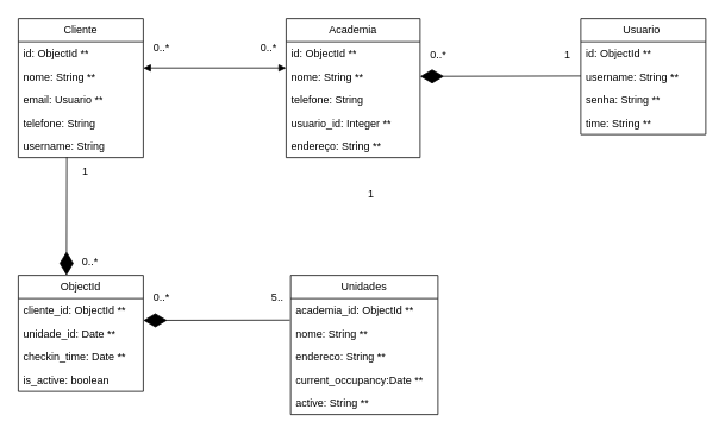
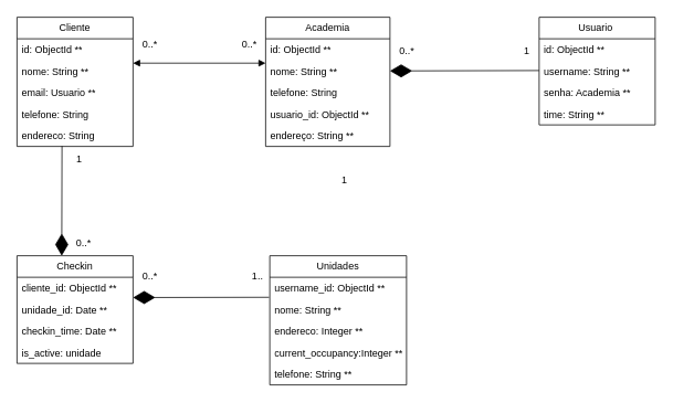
  <mxCell id="0" />
  <mxCell id="1" parent="0" />
  <mxCell id="2" value="Usuario&amp;nbsp;" style="swimlane;fontStyle=0;childLayout=stackLayout;horizontal=1;startSize=26;fillColor=none;horizontalStack=0;resizeParent=1;resizeParentMax=0;resizeLast=0;collapsible=1;marginBottom=0;whiteSpace=wrap;html=1;" parent="1" vertex="1"><mxGeometry x="650" y="20" width="140" height="130" as="geometry" /></mxCell>
  <mxCell id="3" value="id: ObjectId&amp;nbsp;&lt;span style=&quot;color: rgb(0, 0, 0);&quot;&gt;**&lt;/span&gt;" style="text;strokeColor=none;fillColor=none;align=left;verticalAlign=top;spacingLeft=4;spacingRight=4;overflow=hidden;rotatable=0;points=[[0,0.5],[1,0.5]];portConstraint=eastwest;whiteSpace=wrap;html=1;" parent="2" vertex="1"><mxGeometry y="26" width="140" height="26" as="geometry" /></mxCell>
  <mxCell id="4" value="username: String&amp;nbsp;&lt;span style=&quot;color: rgb(0, 0, 0);&quot;&gt;**&lt;/span&gt;" style="text;strokeColor=none;fillColor=none;align=left;verticalAlign=top;spacingLeft=4;spacingRight=4;overflow=hidden;rotatable=0;points=[[0,0.5],[1,0.5]];portConstraint=eastwest;whiteSpace=wrap;html=1;" parent="2" vertex="1"><mxGeometry y="52" width="140" height="26" as="geometry" /></mxCell>
- <mxCell id="5" value="senha: String&amp;nbsp;&lt;span style=&quot;color: rgb(0, 0, 0);&quot;&gt;**&lt;/span&gt;" style="text;strokeColor=none;fillColor=none;align=left;verticalAlign=top;spacingLeft=4;spacingRight=4;overflow=hidden;rotatable=0;points=[[0,0.5],[1,0.5]];portConstraint=eastwest;whiteSpace=wrap;html=1;" parent="2" vertex="1"><mxGeometry y="78" width="140" height="26" as="geometry" /></mxCell>
+ <mxCell id="5" value="senha: Academia&amp;nbsp;&lt;span style=&quot;color: rgb(0, 0, 0);&quot;&gt;**&lt;/span&gt;" style="text;strokeColor=none;fillColor=none;align=left;verticalAlign=top;spacingLeft=4;spacingRight=4;overflow=hidden;rotatable=0;points=[[0,0.5],[1,0.5]];portConstraint=eastwest;whiteSpace=wrap;html=1;" parent="2" vertex="1"><mxGeometry y="78" width="140" height="26" as="geometry" /></mxCell>
  <mxCell id="6" value="time: String&amp;nbsp;&lt;span style=&quot;color: rgb(0, 0, 0);&quot;&gt;**&lt;/span&gt;" style="text;strokeColor=none;fillColor=none;align=left;verticalAlign=top;spacingLeft=4;spacingRight=4;overflow=hidden;rotatable=0;points=[[0,0.5],[1,0.5]];portConstraint=eastwest;whiteSpace=wrap;html=1;" parent="2" vertex="1"><mxGeometry y="104" width="140" height="26" as="geometry" /></mxCell>
  <mxCell id="7" value="Cliente" style="swimlane;fontStyle=0;childLayout=stackLayout;horizontal=1;startSize=26;fillColor=none;horizontalStack=0;resizeParent=1;resizeParentMax=0;resizeLast=0;collapsible=1;marginBottom=0;whiteSpace=wrap;html=1;" parent="1" vertex="1"><mxGeometry x="20" y="20" width="140" height="156" as="geometry" /></mxCell>
  <mxCell id="8" value="id: ObjectId **" style="text;strokeColor=none;fillColor=none;align=left;verticalAlign=top;spacingLeft=4;spacingRight=4;overflow=hidden;rotatable=0;points=[[0,0.5],[1,0.5]];portConstraint=eastwest;whiteSpace=wrap;html=1;" parent="7" vertex="1"><mxGeometry y="26" width="140" height="26" as="geometry" /></mxCell>
  <mxCell id="9" value="nome: String **" style="text;strokeColor=none;fillColor=none;align=left;verticalAlign=top;spacingLeft=4;spacingRight=4;overflow=hidden;rotatable=0;points=[[0,0.5],[1,0.5]];portConstraint=eastwest;whiteSpace=wrap;html=1;" parent="7" vertex="1"><mxGeometry y="52" width="140" height="26" as="geometry" /></mxCell>
  <mxCell id="10" value="email: Usuario **" style="text;strokeColor=none;fillColor=none;align=left;verticalAlign=top;spacingLeft=4;spacingRight=4;overflow=hidden;rotatable=0;points=[[0,0.5],[1,0.5]];portConstraint=eastwest;whiteSpace=wrap;html=1;" parent="7" vertex="1"><mxGeometry y="78" width="140" height="26" as="geometry" /></mxCell>
  <mxCell id="11" value="telefone: String" style="text;strokeColor=none;fillColor=none;align=left;verticalAlign=top;spacingLeft=4;spacingRight=4;overflow=hidden;rotatable=0;points=[[0,0.5],[1,0.5]];portConstraint=eastwest;whiteSpace=wrap;html=1;" parent="7" vertex="1"><mxGeometry y="104" width="140" height="26" as="geometry" /></mxCell>
- <mxCell id="12" value="username: String" style="text;strokeColor=none;fillColor=none;align=left;verticalAlign=top;spacingLeft=4;spacingRight=4;overflow=hidden;rotatable=0;points=[[0,0.5],[1,0.5]];portConstraint=eastwest;whiteSpace=wrap;html=1;" parent="7" vertex="1"><mxGeometry y="130" width="140" height="26" as="geometry" /></mxCell>
+ <mxCell id="12" value="endereco: String" style="text;strokeColor=none;fillColor=none;align=left;verticalAlign=top;spacingLeft=4;spacingRight=4;overflow=hidden;rotatable=0;points=[[0,0.5],[1,0.5]];portConstraint=eastwest;whiteSpace=wrap;html=1;" parent="7" vertex="1"><mxGeometry y="130" width="140" height="26" as="geometry" /></mxCell>
  <mxCell id="13" value="Academia" style="swimlane;fontStyle=0;childLayout=stackLayout;horizontal=1;startSize=26;fillColor=none;horizontalStack=0;resizeParent=1;resizeParentMax=0;resizeLast=0;collapsible=1;marginBottom=0;whiteSpace=wrap;html=1;" parent="1" vertex="1"><mxGeometry x="320" y="20" width="150" height="156" as="geometry" /></mxCell>
  <mxCell id="14" value="id: ObjectId&amp;nbsp;&lt;span style=&quot;color: rgb(0, 0, 0);&quot;&gt;**&lt;/span&gt;" style="text;strokeColor=none;fillColor=none;align=left;verticalAlign=top;spacingLeft=4;spacingRight=4;overflow=hidden;rotatable=0;points=[[0,0.5],[1,0.5]];portConstraint=eastwest;whiteSpace=wrap;html=1;" parent="13" vertex="1"><mxGeometry y="26" width="150" height="26" as="geometry" /></mxCell>
  <mxCell id="15" value="nome: String&amp;nbsp;&lt;span style=&quot;color: rgb(0, 0, 0);&quot;&gt;**&lt;/span&gt;" style="text;strokeColor=none;fillColor=none;align=left;verticalAlign=top;spacingLeft=4;spacingRight=4;overflow=hidden;rotatable=0;points=[[0,0.5],[1,0.5]];portConstraint=eastwest;whiteSpace=wrap;html=1;" parent="13" vertex="1"><mxGeometry y="52" width="150" height="26" as="geometry" /></mxCell>
  <mxCell id="16" value="telefone: String" style="text;strokeColor=none;fillColor=none;align=left;verticalAlign=top;spacingLeft=4;spacingRight=4;overflow=hidden;rotatable=0;points=[[0,0.5],[1,0.5]];portConstraint=eastwest;whiteSpace=wrap;html=1;" parent="13" vertex="1"><mxGeometry y="78" width="150" height="26" as="geometry" /></mxCell>
- <mxCell id="17" value="usuario_id: Integer&amp;nbsp;&lt;span style=&quot;color: rgb(0, 0, 0);&quot;&gt;**&lt;/span&gt;" style="text;strokeColor=none;fillColor=none;align=left;verticalAlign=top;spacingLeft=4;spacingRight=4;overflow=hidden;rotatable=0;points=[[0,0.5],[1,0.5]];portConstraint=eastwest;whiteSpace=wrap;html=1;" parent="13" vertex="1"><mxGeometry y="104" width="150" height="26" as="geometry" /></mxCell>
+ <mxCell id="17" value="usuario_id: ObjectId&amp;nbsp;&lt;span style=&quot;color: rgb(0, 0, 0);&quot;&gt;**&lt;/span&gt;" style="text;strokeColor=none;fillColor=none;align=left;verticalAlign=top;spacingLeft=4;spacingRight=4;overflow=hidden;rotatable=0;points=[[0,0.5],[1,0.5]];portConstraint=eastwest;whiteSpace=wrap;html=1;" parent="13" vertex="1"><mxGeometry y="104" width="150" height="26" as="geometry" /></mxCell>
  <mxCell id="18" value="endereço: String&amp;nbsp;&lt;span style=&quot;color: rgb(0, 0, 0);&quot;&gt;**&lt;/span&gt;" style="text;strokeColor=none;fillColor=none;align=left;verticalAlign=top;spacingLeft=4;spacingRight=4;overflow=hidden;rotatable=0;points=[[0,0.5],[1,0.5]];portConstraint=eastwest;whiteSpace=wrap;html=1;" parent="13" vertex="1"><mxGeometry y="130" width="150" height="26" as="geometry" /></mxCell>
- <mxCell id="19" value="ObjectId" style="swimlane;fontStyle=0;childLayout=stackLayout;horizontal=1;startSize=26;fillColor=none;horizontalStack=0;resizeParent=1;resizeParentMax=0;resizeLast=0;collapsible=1;marginBottom=0;whiteSpace=wrap;html=1;" parent="1" vertex="1"><mxGeometry x="20" y="308" width="140" height="130" as="geometry" /></mxCell>
+ <mxCell id="19" value="Checkin" style="swimlane;fontStyle=0;childLayout=stackLayout;horizontal=1;startSize=26;fillColor=none;horizontalStack=0;resizeParent=1;resizeParentMax=0;resizeLast=0;collapsible=1;marginBottom=0;whiteSpace=wrap;html=1;" parent="1" vertex="1"><mxGeometry x="20" y="308" width="140" height="130" as="geometry" /></mxCell>
  <mxCell id="20" value="cliente_id: ObjectId&amp;nbsp;&lt;span style=&quot;color: rgb(0, 0, 0);&quot;&gt;**&lt;/span&gt;" style="text;strokeColor=none;fillColor=none;align=left;verticalAlign=top;spacingLeft=4;spacingRight=4;overflow=hidden;rotatable=0;points=[[0,0.5],[1,0.5]];portConstraint=eastwest;whiteSpace=wrap;html=1;" parent="19" vertex="1"><mxGeometry y="26" width="140" height="26" as="geometry" /></mxCell>
  <mxCell id="21" value="unidade_id: Date&amp;nbsp;&lt;span style=&quot;color: rgb(0, 0, 0);&quot;&gt;**&lt;/span&gt;" style="text;strokeColor=none;fillColor=none;align=left;verticalAlign=top;spacingLeft=4;spacingRight=4;overflow=hidden;rotatable=0;points=[[0,0.5],[1,0.5]];portConstraint=eastwest;whiteSpace=wrap;html=1;" parent="19" vertex="1"><mxGeometry y="52" width="140" height="26" as="geometry" /></mxCell>
  <mxCell id="22" value="checkin_time: Date&amp;nbsp;&lt;span style=&quot;color: rgb(0, 0, 0);&quot;&gt;**&lt;/span&gt;" style="text;strokeColor=none;fillColor=none;align=left;verticalAlign=top;spacingLeft=4;spacingRight=4;overflow=hidden;rotatable=0;points=[[0,0.5],[1,0.5]];portConstraint=eastwest;whiteSpace=wrap;html=1;" parent="19" vertex="1"><mxGeometry y="78" width="140" height="26" as="geometry" /></mxCell>
- <mxCell id="23" value="is_active: boolean" style="text;strokeColor=none;fillColor=none;align=left;verticalAlign=top;spacingLeft=4;spacingRight=4;overflow=hidden;rotatable=0;points=[[0,0.5],[1,0.5]];portConstraint=eastwest;whiteSpace=wrap;html=1;" parent="19" vertex="1"><mxGeometry y="104" width="140" height="26" as="geometry" /></mxCell>
+ <mxCell id="23" value="is_active: unidade" style="text;strokeColor=none;fillColor=none;align=left;verticalAlign=top;spacingLeft=4;spacingRight=4;overflow=hidden;rotatable=0;points=[[0,0.5],[1,0.5]];portConstraint=eastwest;whiteSpace=wrap;html=1;" parent="19" vertex="1"><mxGeometry y="104" width="140" height="26" as="geometry" /></mxCell>
  <mxCell id="24" value="Unidades" style="swimlane;fontStyle=0;childLayout=stackLayout;horizontal=1;startSize=26;fillColor=none;horizontalStack=0;resizeParent=1;resizeParentMax=0;resizeLast=0;collapsible=1;marginBottom=0;whiteSpace=wrap;html=1;" vertex="1" parent="1"><mxGeometry x="325" y="308" width="165" height="156" as="geometry" /></mxCell>
- <mxCell id="25" value="academia_id: ObjectId&amp;nbsp;&lt;span style=&quot;color: rgb(0, 0, 0);&quot;&gt;**&lt;/span&gt;" style="text;strokeColor=none;fillColor=none;align=left;verticalAlign=top;spacingLeft=4;spacingRight=4;overflow=hidden;rotatable=0;points=[[0,0.5],[1,0.5]];portConstraint=eastwest;whiteSpace=wrap;html=1;" vertex="1" parent="24"><mxGeometry y="26" width="165" height="26" as="geometry" /></mxCell>
+ <mxCell id="25" value="username_id: ObjectId&amp;nbsp;&lt;span style=&quot;color: rgb(0, 0, 0);&quot;&gt;**&lt;/span&gt;" style="text;strokeColor=none;fillColor=none;align=left;verticalAlign=top;spacingLeft=4;spacingRight=4;overflow=hidden;rotatable=0;points=[[0,0.5],[1,0.5]];portConstraint=eastwest;whiteSpace=wrap;html=1;" vertex="1" parent="24"><mxGeometry y="26" width="165" height="26" as="geometry" /></mxCell>
  <mxCell id="26" value="nome: String&amp;nbsp;&lt;span style=&quot;color: rgb(0, 0, 0);&quot;&gt;**&lt;/span&gt;" style="text;strokeColor=none;fillColor=none;align=left;verticalAlign=top;spacingLeft=4;spacingRight=4;overflow=hidden;rotatable=0;points=[[0,0.5],[1,0.5]];portConstraint=eastwest;whiteSpace=wrap;html=1;" vertex="1" parent="24"><mxGeometry y="52" width="165" height="26" as="geometry" /></mxCell>
- <mxCell id="27" value="endereco: String&amp;nbsp;&lt;span style=&quot;color: rgb(0, 0, 0);&quot;&gt;**&lt;/span&gt;" style="text;strokeColor=none;fillColor=none;align=left;verticalAlign=top;spacingLeft=4;spacingRight=4;overflow=hidden;rotatable=0;points=[[0,0.5],[1,0.5]];portConstraint=eastwest;whiteSpace=wrap;html=1;" vertex="1" parent="24"><mxGeometry y="78" width="165" height="26" as="geometry" /></mxCell>
- <mxCell id="28" value="&lt;span style=&quot;color: rgb(0, 0, 0);&quot;&gt;current_occupancy:Date&amp;nbsp;&lt;/span&gt;&lt;span style=&quot;scrollbar-color: rgb(226, 226, 226) rgb(251, 251, 251); color: rgb(0, 0, 0);&quot;&gt;**&lt;/span&gt;" style="text;strokeColor=none;fillColor=none;align=left;verticalAlign=top;spacingLeft=4;spacingRight=4;overflow=hidden;rotatable=0;points=[[0,0.5],[1,0.5]];portConstraint=eastwest;whiteSpace=wrap;html=1;" vertex="1" parent="24"><mxGeometry y="104" width="165" height="26" as="geometry" /></mxCell>
- <mxCell id="29" value="active: String&amp;nbsp;&lt;span style=&quot;color: rgb(0, 0, 0);&quot;&gt;**&lt;/span&gt;" style="text;strokeColor=none;fillColor=none;align=left;verticalAlign=top;spacingLeft=4;spacingRight=4;overflow=hidden;rotatable=0;points=[[0,0.5],[1,0.5]];portConstraint=eastwest;whiteSpace=wrap;html=1;" vertex="1" parent="24"><mxGeometry y="130" width="165" height="26" as="geometry" /></mxCell>
+ <mxCell id="27" value="endereco: Integer&amp;nbsp;&lt;span style=&quot;color: rgb(0, 0, 0);&quot;&gt;**&lt;/span&gt;" style="text;strokeColor=none;fillColor=none;align=left;verticalAlign=top;spacingLeft=4;spacingRight=4;overflow=hidden;rotatable=0;points=[[0,0.5],[1,0.5]];portConstraint=eastwest;whiteSpace=wrap;html=1;" vertex="1" parent="24"><mxGeometry y="78" width="165" height="26" as="geometry" /></mxCell>
+ <mxCell id="28" value="&lt;span style=&quot;color: rgb(0, 0, 0);&quot;&gt;current_occupancy:Integer&amp;nbsp;&lt;/span&gt;&lt;span style=&quot;scrollbar-color: rgb(226, 226, 226) rgb(251, 251, 251); color: rgb(0, 0, 0);&quot;&gt;**&lt;/span&gt;" style="text;strokeColor=none;fillColor=none;align=left;verticalAlign=top;spacingLeft=4;spacingRight=4;overflow=hidden;rotatable=0;points=[[0,0.5],[1,0.5]];portConstraint=eastwest;whiteSpace=wrap;html=1;" vertex="1" parent="24"><mxGeometry y="104" width="165" height="26" as="geometry" /></mxCell>
+ <mxCell id="29" value="telefone: String&amp;nbsp;&lt;span style=&quot;color: rgb(0, 0, 0);&quot;&gt;**&lt;/span&gt;" style="text;strokeColor=none;fillColor=none;align=left;verticalAlign=top;spacingLeft=4;spacingRight=4;overflow=hidden;rotatable=0;points=[[0,0.5],[1,0.5]];portConstraint=eastwest;whiteSpace=wrap;html=1;" vertex="1" parent="24"><mxGeometry y="130" width="165" height="26" as="geometry" /></mxCell>
  <mxCell id="30" value="0..*" style="text;html=1;align=center;verticalAlign=middle;resizable=0;points=[];autosize=1;strokeColor=none;fillColor=none;" vertex="1" parent="1"><mxGeometry x="160" y="38" width="40" height="30" as="geometry" /></mxCell>
  <mxCell id="31" value="0..*" style="text;html=1;align=center;verticalAlign=middle;resizable=0;points=[];autosize=1;strokeColor=none;fillColor=none;" vertex="1" parent="1"><mxGeometry x="280" y="38" width="40" height="30" as="geometry" /></mxCell>
  <mxCell id="32" value="" style="endArrow=diamondThin;endFill=1;endSize=24;html=1;exitX=0;exitY=0.158;exitDx=0;exitDy=0;exitPerimeter=0;" edge="1" parent="1"><mxGeometry width="160" relative="1" as="geometry"><mxPoint x="650" y="84.37" as="sourcePoint" /><mxPoint x="470" y="84.83" as="targetPoint" /></mxGeometry></mxCell>
  <mxCell id="33" value="" style="endArrow=diamondThin;endFill=1;endSize=24;html=1;exitX=0.388;exitY=0.987;exitDx=0;exitDy=0;exitPerimeter=0;" edge="1" parent="1" source="12"><mxGeometry width="160" relative="1" as="geometry"><mxPoint x="80" y="178" as="sourcePoint" /><mxPoint x="74" y="308" as="targetPoint" /></mxGeometry></mxCell>
  <mxCell id="34" value="" style="endArrow=diamondThin;endFill=1;endSize=24;html=1;exitX=-0.005;exitY=0.93;exitDx=0;exitDy=0;exitPerimeter=0;" edge="1" parent="1" source="25"><mxGeometry width="160" relative="1" as="geometry"><mxPoint x="320" y="358" as="sourcePoint" /><mxPoint x="160" y="358.46" as="targetPoint" /></mxGeometry></mxCell>
  <mxCell id="35" value="1" style="text;html=1;align=center;verticalAlign=middle;resizable=0;points=[];autosize=1;strokeColor=none;fillColor=none;" vertex="1" parent="1"><mxGeometry x="400" y="202" width="30" height="30" as="geometry" /></mxCell>
  <mxCell id="36" value="0..*" style="text;html=1;align=center;verticalAlign=middle;resizable=0;points=[];autosize=1;strokeColor=none;fillColor=none;" vertex="1" parent="1"><mxGeometry x="160" y="318" width="40" height="30" as="geometry" /></mxCell>
- <mxCell id="37" value="5.." style="text;html=1;align=center;verticalAlign=middle;resizable=0;points=[];autosize=1;strokeColor=none;fillColor=none;" vertex="1" parent="1"><mxGeometry x="290" y="318" width="40" height="30" as="geometry" /></mxCell>
+ <mxCell id="37" value="1.." style="text;html=1;align=center;verticalAlign=middle;resizable=0;points=[];autosize=1;strokeColor=none;fillColor=none;" vertex="1" parent="1"><mxGeometry x="290" y="318" width="40" height="30" as="geometry" /></mxCell>
  <mxCell id="38" value="1" style="text;html=1;align=center;verticalAlign=middle;resizable=0;points=[];autosize=1;strokeColor=none;fillColor=none;" vertex="1" parent="1"><mxGeometry x="80" y="176" width="30" height="30" as="geometry" /></mxCell>
  <mxCell id="39" value="0..*" style="text;html=1;align=center;verticalAlign=middle;resizable=0;points=[];autosize=1;strokeColor=none;fillColor=none;" vertex="1" parent="1"><mxGeometry x="80" y="278" width="40" height="30" as="geometry" /></mxCell>
  <mxCell id="40" value="0..*" style="text;html=1;align=center;verticalAlign=middle;resizable=0;points=[];autosize=1;strokeColor=none;fillColor=none;" vertex="1" parent="1"><mxGeometry x="470" y="46" width="40" height="30" as="geometry" /></mxCell>
  <mxCell id="41" value="1" style="text;html=1;align=center;verticalAlign=middle;resizable=0;points=[];autosize=1;strokeColor=none;fillColor=none;" vertex="1" parent="1"><mxGeometry x="620" y="46" width="30" height="30" as="geometry" /></mxCell>
  <mxCell id="42" value="" style="endArrow=block;startArrow=block;endFill=1;startFill=1;html=1;" edge="1" parent="1"><mxGeometry width="160" relative="1" as="geometry"><mxPoint x="160" y="75.43" as="sourcePoint" /><mxPoint x="320" y="75.43" as="targetPoint" /></mxGeometry></mxCell>
